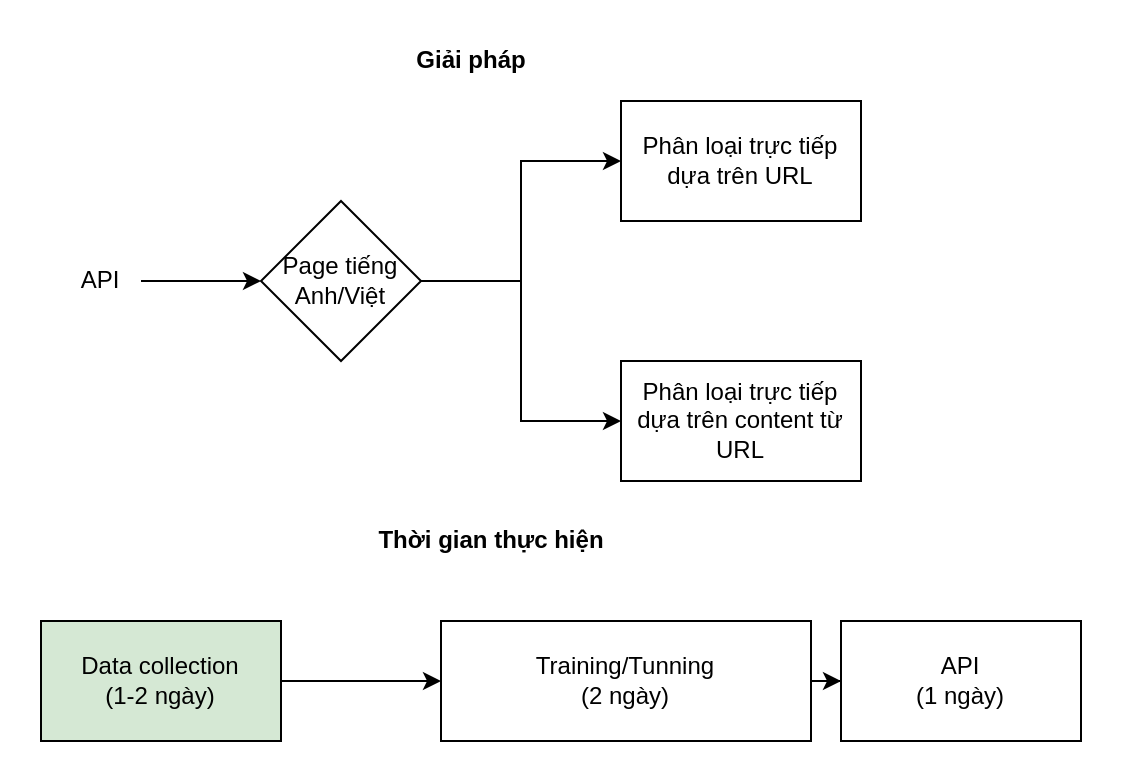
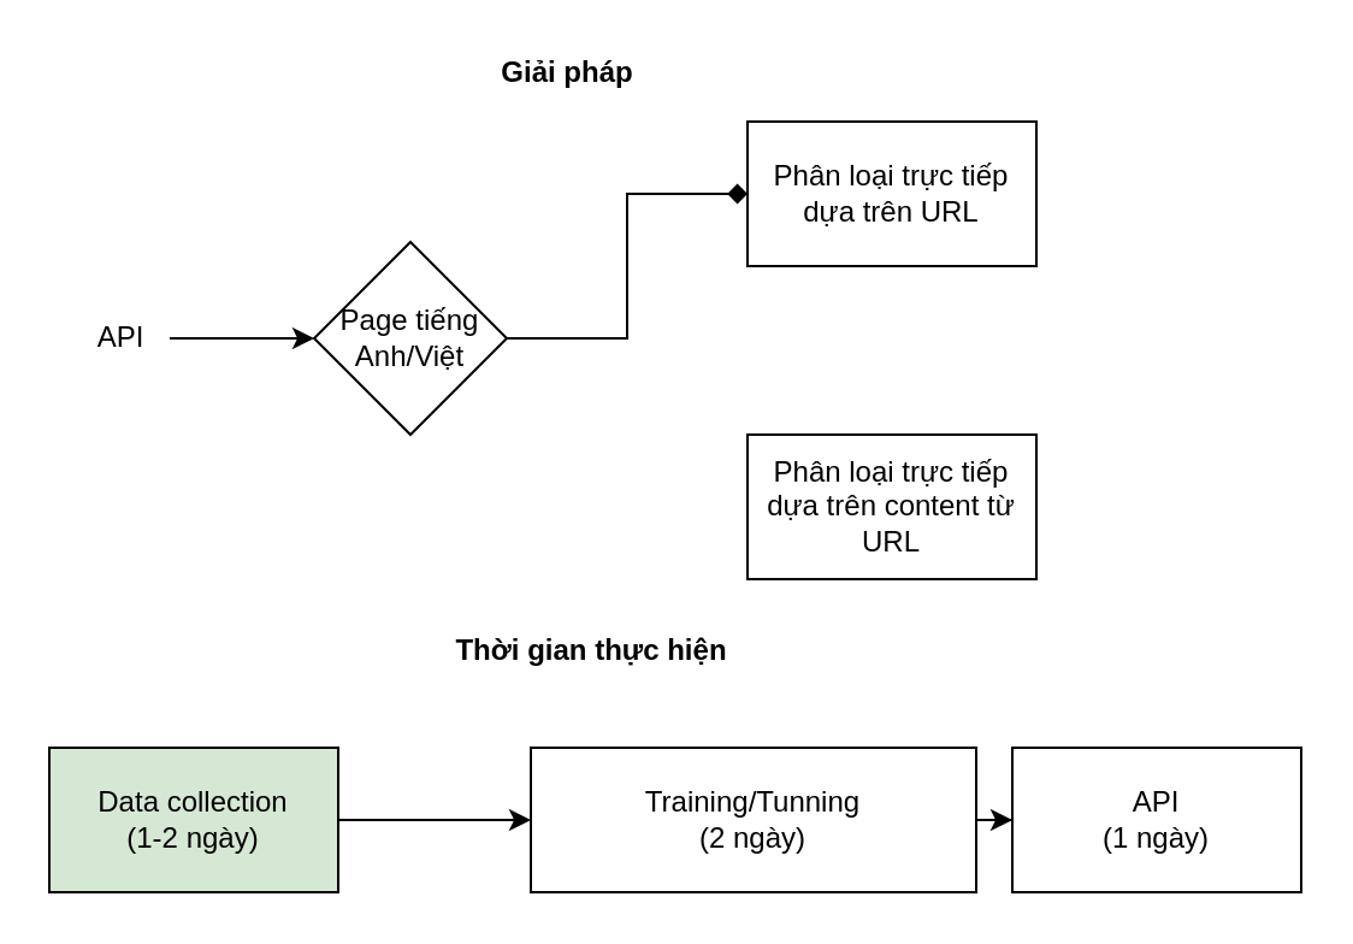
  <mxCell id="0" />
  <mxCell id="1" parent="0" />
  <mxCell id="2" style="edgeStyle=orthogonalEdgeStyle;rounded=0;orthogonalLoop=1;jettySize=auto;html=1;" edge="1" parent="1" source="3" target="6"><mxGeometry relative="1" as="geometry" /></mxCell>
  <mxCell id="3" value="API" style="text;html=1;strokeColor=none;fillColor=none;align=center;verticalAlign=middle;whiteSpace=wrap;rounded=0;" vertex="1" parent="1"><mxGeometry x="30" y="130" width="40" height="20" as="geometry" /></mxCell>
- <mxCell id="4" style="edgeStyle=orthogonalEdgeStyle;rounded=0;orthogonalLoop=1;jettySize=auto;html=1;" edge="1" parent="1" source="6" target="7"><mxGeometry relative="1" as="geometry" /></mxCell>
- <mxCell id="5" style="edgeStyle=orthogonalEdgeStyle;rounded=0;orthogonalLoop=1;jettySize=auto;html=1;entryX=0;entryY=0.5;entryDx=0;entryDy=0;" edge="1" parent="1" source="6" target="8"><mxGeometry relative="1" as="geometry" /></mxCell>
+ <mxCell id="4" style="edgeStyle=orthogonalEdgeStyle;rounded=0;orthogonalLoop=1;jettySize=auto;html=1;endArrow=diamond;" edge="1" parent="1" source="6" target="7"><mxGeometry relative="1" as="geometry" /></mxCell>
  <mxCell id="6" value="Page tiếng Anh/Việt" style="rhombus;whiteSpace=wrap;html=1;" vertex="1" parent="1"><mxGeometry x="130" y="100" width="80" height="80" as="geometry" /></mxCell>
  <mxCell id="7" value="Phân loại trực tiếp dựa trên URL" style="rounded=0;whiteSpace=wrap;html=1;" vertex="1" parent="1"><mxGeometry x="310" y="50" width="120" height="60" as="geometry" /></mxCell>
  <mxCell id="8" value="Phân loại trực tiếp dựa trên content từ URL" style="rounded=0;whiteSpace=wrap;html=1;" vertex="1" parent="1"><mxGeometry x="310" y="180" width="120" height="60" as="geometry" /></mxCell>
  <mxCell id="9" value="" style="edgeStyle=orthogonalEdgeStyle;rounded=0;orthogonalLoop=1;jettySize=auto;html=1;" edge="1" parent="1" source="10" target="12"><mxGeometry relative="1" as="geometry" /></mxCell>
  <mxCell id="10" value="Data collection&lt;br&gt;(1-2 ngày)" style="rounded=0;whiteSpace=wrap;html=1;fillColor=#d5e8d4;" vertex="1" parent="1"><mxGeometry x="20" y="310" width="120" height="60" as="geometry" /></mxCell>
  <mxCell id="11" value="" style="edgeStyle=orthogonalEdgeStyle;rounded=0;orthogonalLoop=1;jettySize=auto;html=1;" edge="1" parent="1" source="12" target="13"><mxGeometry relative="1" as="geometry" /></mxCell>
  <mxCell id="12" value="Training/Tunning&lt;br&gt;(2 ngày)" style="rounded=0;whiteSpace=wrap;html=1;" vertex="1" parent="1"><mxGeometry x="220" y="310" width="185" height="60" as="geometry" /></mxCell>
  <mxCell id="13" value="API&lt;br&gt;(1 ngày)" style="rounded=0;whiteSpace=wrap;html=1;" vertex="1" parent="1"><mxGeometry x="420" y="310" width="120" height="60" as="geometry" /></mxCell>
  <mxCell id="14" value="Giải pháp" style="text;html=1;align=center;verticalAlign=middle;resizable=0;points=[];autosize=1;strokeColor=none;fontStyle=1" vertex="1" parent="1"><mxGeometry x="200" y="20" width="70" height="20" as="geometry" /></mxCell>
  <mxCell id="15" value="Thời gian thực hiện" style="text;html=1;align=center;verticalAlign=middle;resizable=0;points=[];autosize=1;strokeColor=none;fontStyle=1" vertex="1" parent="1"><mxGeometry x="180" y="260" width="130" height="20" as="geometry" /></mxCell>
